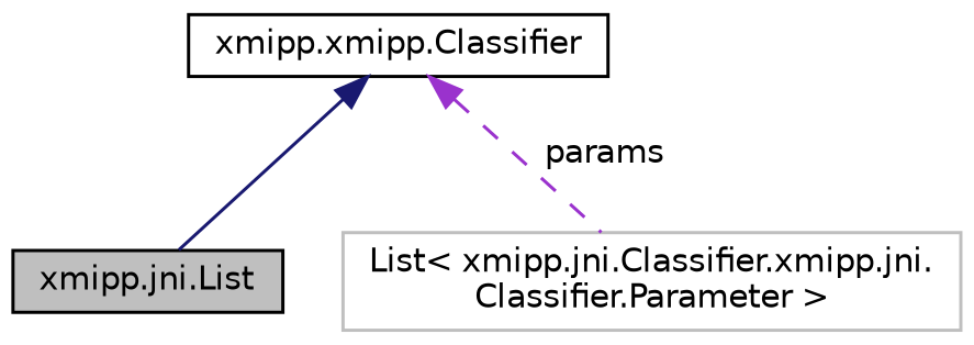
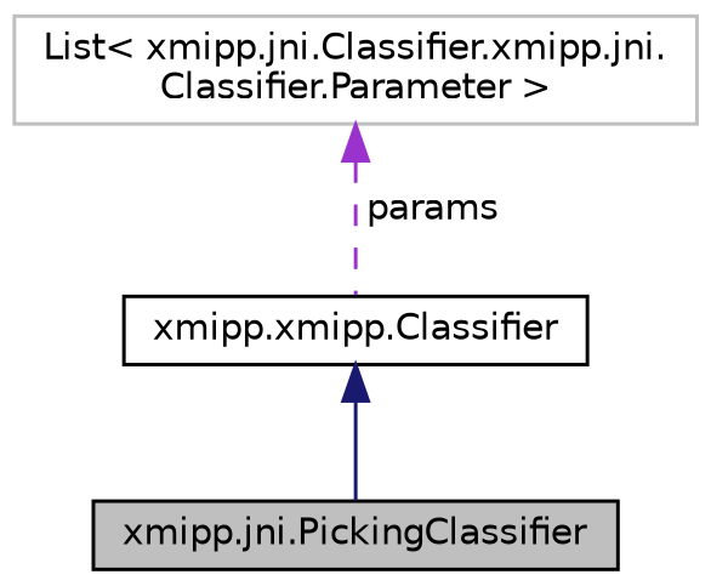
  digraph {
    node [color=black fillcolor=white fontname=Helvetica fontsize=10 shape=record style=filled]
    edge [dir=back fontname=Helvetica fontsize=10 labelfontname=Helvetica labelfontsize=10]
-   n1 [fillcolor=grey75 fontcolor=black height=0.2 label="xmipp.jni.List" width=0.4]
+   n1 [fillcolor=grey75 fontcolor=black height=0.2 label="xmipp.jni.PickingClassifier" width=0.4]
    n2 [height=0.2 label="xmipp.xmipp.Classifier" width=0.4]
    n3 [color=grey75 height=0.2 label="List\< xmipp.jni.Classifier.xmipp.jni.\lClassifier.Parameter \>" width=0.4]
    n2 -> n1 [color=midnightblue style=solid]
-   n2 -> n3 [color=darkorchid3 label=" params" style=dashed]
+   n3 -> n2 [color=darkorchid3 label=" params" style=dashed]
  }
